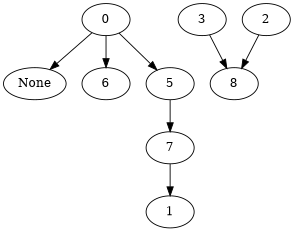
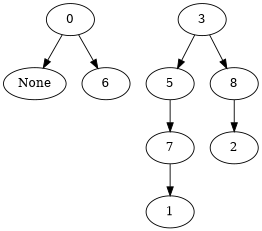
  digraph {
    0
    None
    6
    n4 [label=5]
    7
    1
    3
    8
    2
    0 -> None [Label="nodo_0 (0)"]
    0 -> 6 [Label="nodo_0 (210)"]
-   0 -> n4 [Label="nodo_0 (393)"]
+   3 -> n4 [Label="nodo_0 (393)"]
    n4 -> 7 [Label="nodo_0 (604)"]
    7 -> 1 [Label="nodo_0 (975)"]
    3 -> 8 [Label="nodo_0 (1231)"]
-   2 -> 8 [Label="nodo_0 (1470)"]
+   8 -> 2 [Label="nodo_0 (1470)"]
  }
